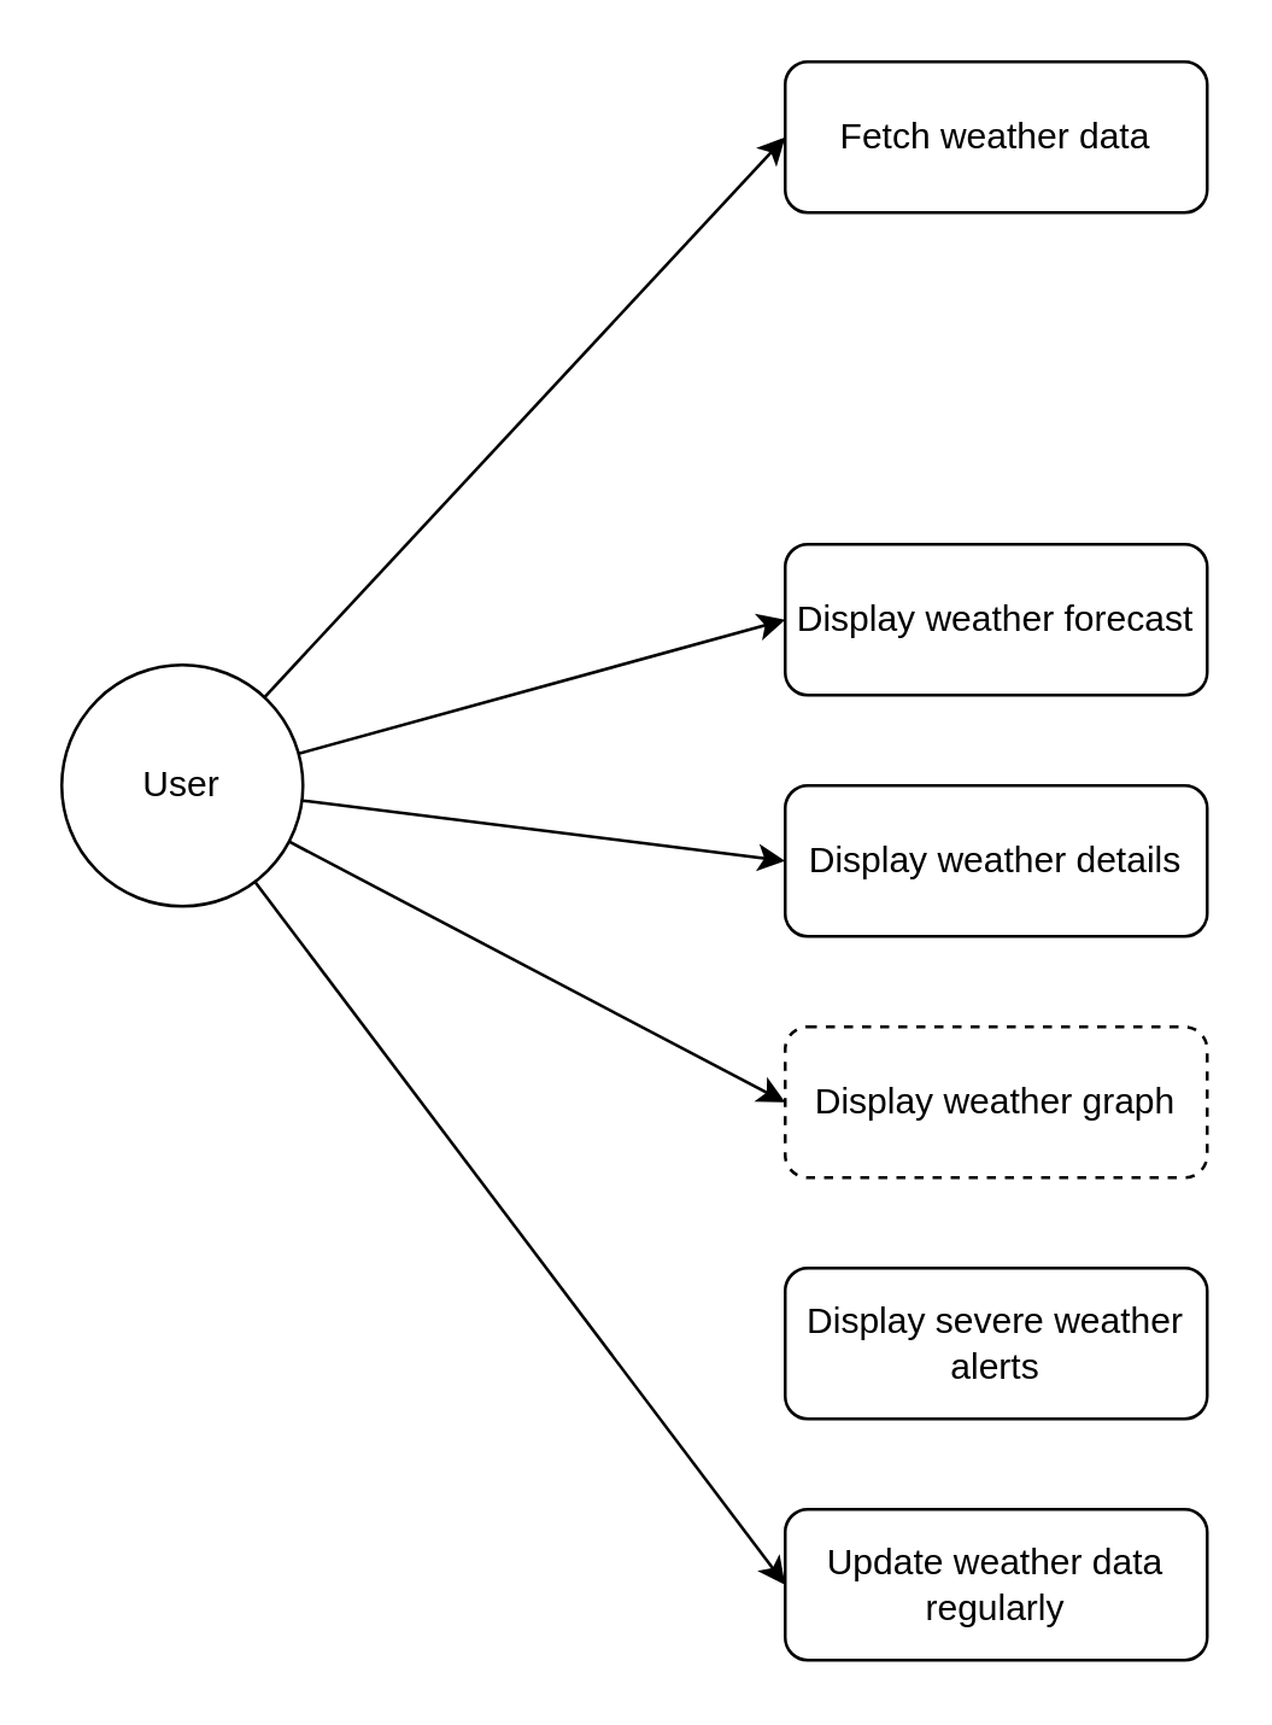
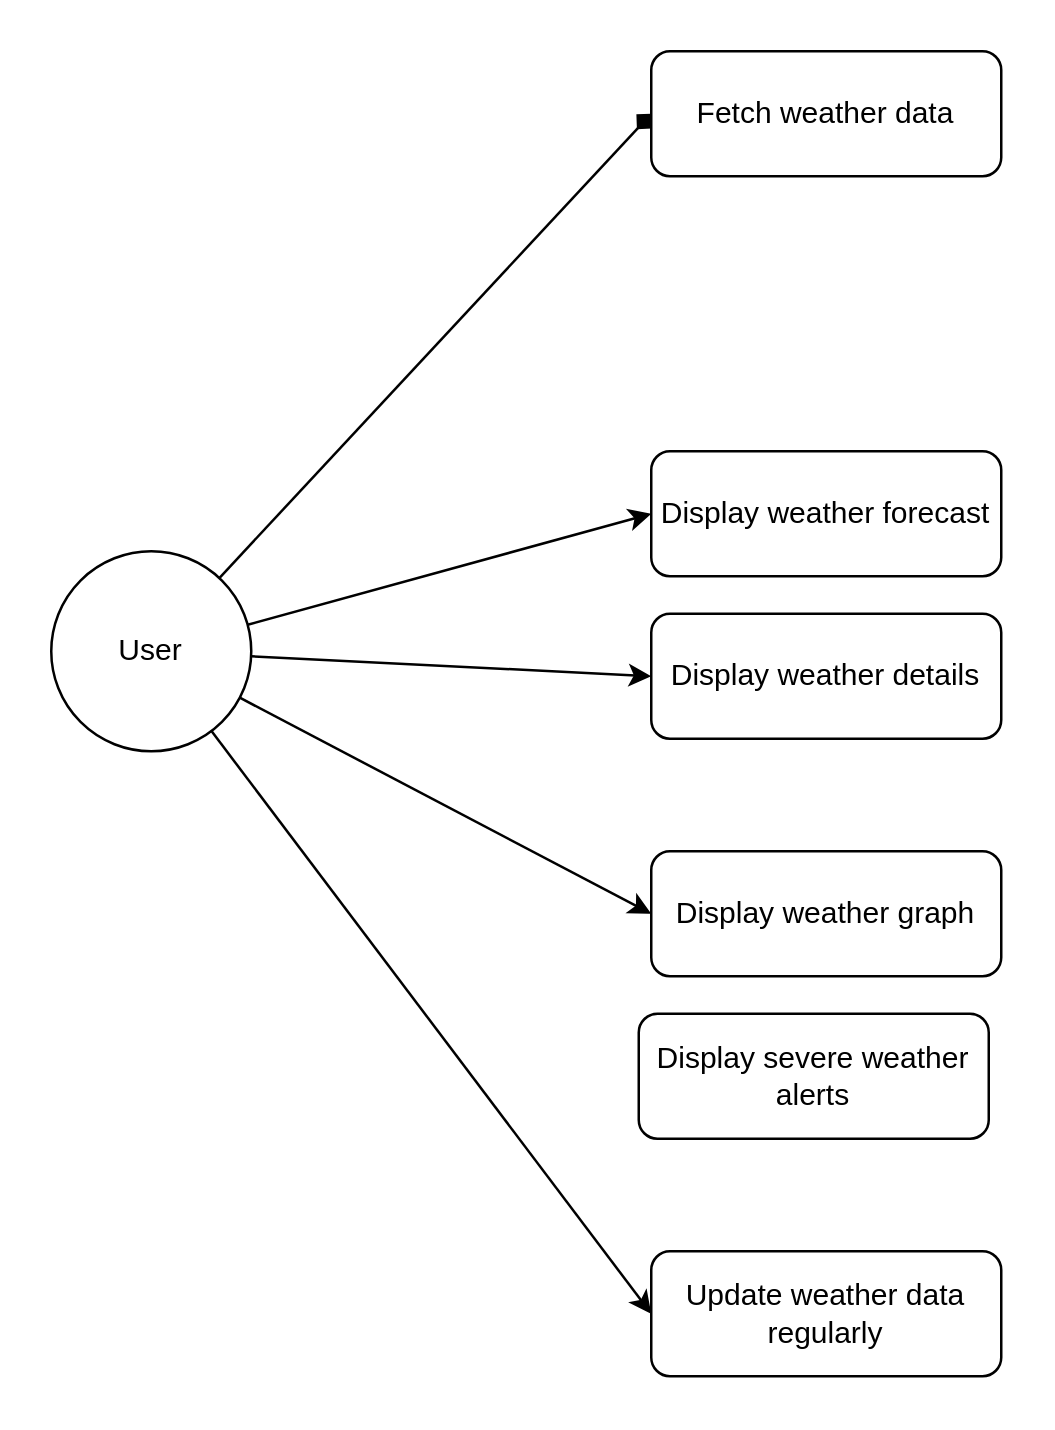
  <mxCell id="0" />
  <mxCell id="1" parent="0" />
  <mxCell id="2" value="User" style="ellipse;whiteSpace=wrap;html=1;" vertex="1" parent="1"><mxGeometry x="20" y="220" width="80" height="80" as="geometry" /></mxCell>
  <mxCell id="3" value="Fetch weather data" style="rounded=1;whiteSpace=wrap;html=1;" vertex="1" parent="1"><mxGeometry x="260" y="20" width="140" height="50" as="geometry" /></mxCell>
  <mxCell id="4" value="Display weather forecast" style="rounded=1;whiteSpace=wrap;html=1;" vertex="1" parent="1"><mxGeometry x="260" y="180" width="140" height="50" as="geometry" /></mxCell>
- <mxCell id="5" value="Display weather details" style="rounded=1;whiteSpace=wrap;html=1;" vertex="1" parent="1"><mxGeometry x="260" y="260" width="140" height="50" as="geometry" /></mxCell>
- <mxCell id="6" value="Display weather graph" style="rounded=1;whiteSpace=wrap;html=1;dashed=1;" vertex="1" parent="1"><mxGeometry x="260" y="340" width="140" height="50" as="geometry" /></mxCell>
- <mxCell id="7" value="Display severe weather alerts" style="rounded=1;whiteSpace=wrap;html=1;" vertex="1" parent="1"><mxGeometry x="260" y="420" width="140" height="50" as="geometry" /></mxCell>
+ <mxCell id="5" value="Display weather details" style="rounded=1;whiteSpace=wrap;html=1;" vertex="1" parent="1"><mxGeometry x="260" y="245" width="140" height="50" as="geometry" /></mxCell>
+ <mxCell id="6" value="Display weather graph" style="rounded=1;whiteSpace=wrap;html=1;" vertex="1" parent="1"><mxGeometry x="260" y="340" width="140" height="50" as="geometry" /></mxCell>
+ <mxCell id="7" value="Display severe weather alerts" style="rounded=1;whiteSpace=wrap;html=1;" vertex="1" parent="1"><mxGeometry x="255" y="405" width="140" height="50" as="geometry" /></mxCell>
  <mxCell id="8" value="Update weather data regularly" style="rounded=1;whiteSpace=wrap;html=1;" vertex="1" parent="1"><mxGeometry x="260" y="500" width="140" height="50" as="geometry" /></mxCell>
- <mxCell id="9" style="entryX=0;entryY=0.5;entryDx=0;entryDy=0;" edge="1" parent="1" source="2" target="3"><mxGeometry relative="1" as="geometry" /></mxCell>
+ <mxCell id="9" style="entryX=0;entryY=0.5;entryDx=0;entryDy=0;endArrow=diamond;" edge="1" parent="1" source="2" target="3"><mxGeometry relative="1" as="geometry" /></mxCell>
  <mxCell id="10" style="entryX=0;entryY=0.5;entryDx=0;entryDy=0;" edge="1" parent="1" source="2" target="4"><mxGeometry relative="1" as="geometry" /></mxCell>
  <mxCell id="11" style="entryX=0;entryY=0.5;entryDx=0;entryDy=0;" edge="1" parent="1" source="2" target="5"><mxGeometry relative="1" as="geometry" /></mxCell>
  <mxCell id="12" style="entryX=0;entryY=0.5;entryDx=0;entryDy=0;" edge="1" parent="1" source="2" target="6"><mxGeometry relative="1" as="geometry" /></mxCell>
  <mxCell id="13" style="entryX=0;entryY=0.5;entryDx=0;entryDy=0;" edge="1" parent="1" source="2" target="8"><mxGeometry relative="1" as="geometry" /></mxCell>
